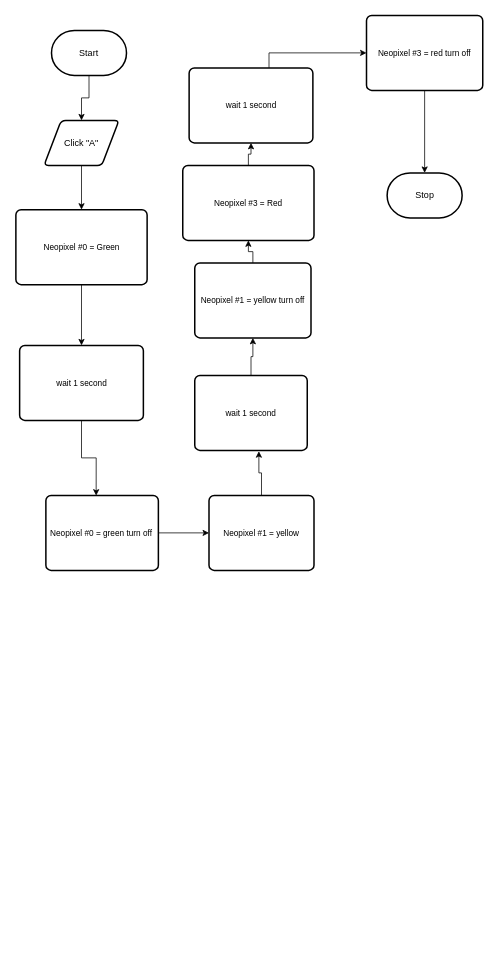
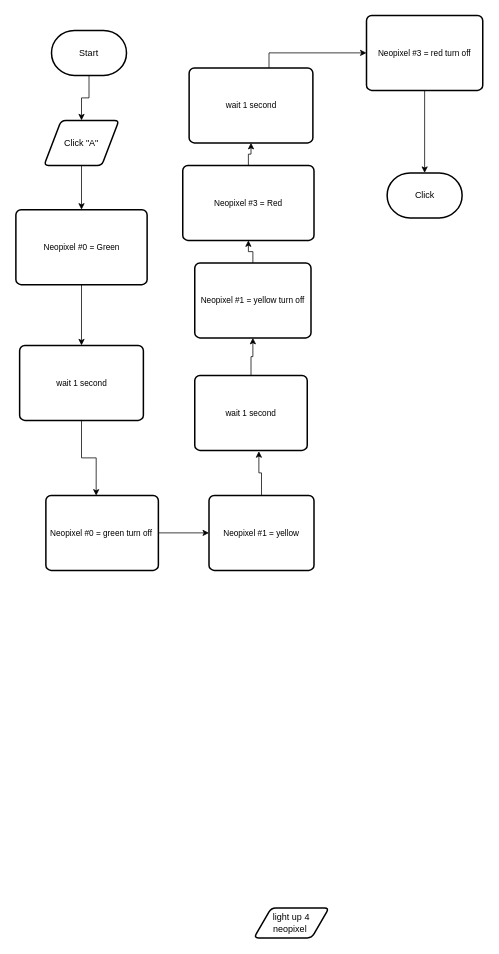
  <mxCell id="0" />
  <mxCell id="1" parent="0" />
+ <mxCell id="2" value="light up 4 neopixel&amp;nbsp;" style="shape=parallelogram;html=1;strokeWidth=2;perimeter=parallelogramPerimeter;whiteSpace=wrap;rounded=1;arcSize=12;size=0.23;" vertex="1" parent="1"><mxGeometry x="338" y="1210" width="100" height="40" as="geometry" /></mxCell>
  <mxCell id="3" style="edgeStyle=orthogonalEdgeStyle;rounded=0;html=1;endArrow=classic;endFill=1;" edge="1" parent="1" source="4" target="7"><mxGeometry relative="1" as="geometry" /></mxCell>
  <mxCell id="4" value="Start" style="strokeWidth=2;html=1;shape=mxgraph.flowchart.terminator;whiteSpace=wrap;" vertex="1" parent="1"><mxGeometry x="68" y="40" width="100" height="60" as="geometry" /></mxCell>
- <mxCell id="5" value="Stop" style="strokeWidth=2;html=1;shape=mxgraph.flowchart.terminator;whiteSpace=wrap;" vertex="1" parent="1"><mxGeometry x="515.5" y="230" width="100" height="60" as="geometry" /></mxCell>
+ <mxCell id="5" value="Click" style="strokeWidth=2;html=1;shape=mxgraph.flowchart.terminator;whiteSpace=wrap;" vertex="1" parent="1"><mxGeometry x="515.5" y="230" width="100" height="60" as="geometry" /></mxCell>
  <mxCell id="6" style="edgeStyle=orthogonalEdgeStyle;rounded=0;html=1;endArrow=classic;endFill=1;" edge="1" parent="1" source="7" target="9"><mxGeometry relative="1" as="geometry" /></mxCell>
  <mxCell id="7" value="Click &quot;A&quot;" style="shape=parallelogram;html=1;strokeWidth=2;perimeter=parallelogramPerimeter;whiteSpace=wrap;rounded=1;arcSize=12;size=0.23;" vertex="1" parent="1"><mxGeometry x="58" y="160" width="100" height="60" as="geometry" /></mxCell>
  <mxCell id="8" style="edgeStyle=orthogonalEdgeStyle;rounded=0;html=1;entryX=0.5;entryY=0;entryDx=0;entryDy=0;endArrow=classic;endFill=1;" edge="1" parent="1" source="9" target="11"><mxGeometry relative="1" as="geometry" /></mxCell>
  <mxCell id="9" value="Neopixel #0 = Green" style="rounded=1;whiteSpace=wrap;html=1;absoluteArcSize=1;arcSize=14;strokeWidth=2;fontFamily=Helvetica;fontSize=11;fontColor=default;" vertex="1" parent="1"><mxGeometry x="20.5" y="279" width="175" height="100" as="geometry" /></mxCell>
  <mxCell id="10" style="edgeStyle=orthogonalEdgeStyle;rounded=0;html=1;entryX=0.447;entryY=0.003;entryDx=0;entryDy=0;entryPerimeter=0;endArrow=classic;endFill=1;" edge="1" parent="1" source="11" target="13"><mxGeometry relative="1" as="geometry" /></mxCell>
  <mxCell id="11" value="wait 1 second" style="rounded=1;whiteSpace=wrap;html=1;absoluteArcSize=1;arcSize=14;strokeWidth=2;fontFamily=Helvetica;fontSize=11;fontColor=default;" vertex="1" parent="1"><mxGeometry x="25.5" y="460" width="165" height="100" as="geometry" /></mxCell>
  <mxCell id="12" style="edgeStyle=orthogonalEdgeStyle;rounded=0;html=1;entryX=0;entryY=0.5;entryDx=0;entryDy=0;endArrow=classic;endFill=1;" edge="1" parent="1" source="13" target="15"><mxGeometry relative="1" as="geometry" /></mxCell>
  <mxCell id="13" value="Neopixel #0 = green turn off&amp;nbsp;" style="rounded=1;whiteSpace=wrap;html=1;absoluteArcSize=1;arcSize=14;strokeWidth=2;fontFamily=Helvetica;fontSize=11;fontColor=default;" vertex="1" parent="1"><mxGeometry x="60.5" y="660" width="150" height="100" as="geometry" /></mxCell>
  <mxCell id="14" style="edgeStyle=orthogonalEdgeStyle;rounded=0;html=1;entryX=0.57;entryY=1.012;entryDx=0;entryDy=0;entryPerimeter=0;endArrow=classic;endFill=1;" edge="1" parent="1" source="15" target="17"><mxGeometry relative="1" as="geometry" /></mxCell>
  <mxCell id="15" value="Neopixel #1 = yellow" style="rounded=1;whiteSpace=wrap;html=1;absoluteArcSize=1;arcSize=14;strokeWidth=2;fontFamily=Helvetica;fontSize=11;fontColor=default;" vertex="1" parent="1"><mxGeometry x="278" y="660" width="140" height="100" as="geometry" /></mxCell>
  <mxCell id="16" style="edgeStyle=orthogonalEdgeStyle;rounded=0;html=1;entryX=0.5;entryY=1;entryDx=0;entryDy=0;endArrow=classic;endFill=1;" edge="1" parent="1" source="17" target="19"><mxGeometry relative="1" as="geometry" /></mxCell>
  <mxCell id="17" value="wait 1 second" style="rounded=1;whiteSpace=wrap;html=1;absoluteArcSize=1;arcSize=14;strokeWidth=2;fontFamily=Helvetica;fontSize=11;fontColor=default;" vertex="1" parent="1"><mxGeometry x="259" y="500" width="150" height="100" as="geometry" /></mxCell>
  <mxCell id="18" style="edgeStyle=orthogonalEdgeStyle;rounded=0;html=1;endArrow=classic;endFill=1;" edge="1" parent="1" source="19" target="21"><mxGeometry relative="1" as="geometry" /></mxCell>
  <mxCell id="19" value="Neopixel #1 = yellow turn off" style="rounded=1;whiteSpace=wrap;html=1;absoluteArcSize=1;arcSize=14;strokeWidth=2;fontFamily=Helvetica;fontSize=11;fontColor=default;" vertex="1" parent="1"><mxGeometry x="259" y="350" width="155" height="100" as="geometry" /></mxCell>
  <mxCell id="20" style="edgeStyle=orthogonalEdgeStyle;rounded=0;html=1;endArrow=classic;endFill=1;" edge="1" parent="1" source="21" target="23"><mxGeometry relative="1" as="geometry" /></mxCell>
  <mxCell id="21" value="Neopixel #3 = Red" style="rounded=1;whiteSpace=wrap;html=1;absoluteArcSize=1;arcSize=14;strokeWidth=2;fontFamily=Helvetica;fontSize=11;fontColor=default;" vertex="1" parent="1"><mxGeometry x="243" y="220" width="175" height="100" as="geometry" /></mxCell>
  <mxCell id="22" style="edgeStyle=orthogonalEdgeStyle;rounded=0;html=1;entryX=0;entryY=0.5;entryDx=0;entryDy=0;endArrow=classic;endFill=1;" edge="1" parent="1" source="23" target="25"><mxGeometry relative="1" as="geometry"><Array as="points"><mxPoint x="358" y="70" /></Array></mxGeometry></mxCell>
  <mxCell id="23" value="wait 1 second" style="rounded=1;whiteSpace=wrap;html=1;absoluteArcSize=1;arcSize=14;strokeWidth=2;fontFamily=Helvetica;fontSize=11;fontColor=default;" vertex="1" parent="1"><mxGeometry x="251.5" y="90" width="165" height="100" as="geometry" /></mxCell>
  <mxCell id="24" style="edgeStyle=orthogonalEdgeStyle;rounded=0;html=1;entryX=0.5;entryY=0;entryDx=0;entryDy=0;entryPerimeter=0;endArrow=classic;endFill=1;" edge="1" parent="1" source="25" target="5"><mxGeometry relative="1" as="geometry" /></mxCell>
  <mxCell id="25" value="Neopixel #3 = red turn off" style="rounded=1;whiteSpace=wrap;html=1;absoluteArcSize=1;arcSize=14;strokeWidth=2;fontFamily=Helvetica;fontSize=11;fontColor=default;" vertex="1" parent="1"><mxGeometry x="488" y="20" width="155" height="100" as="geometry" /></mxCell>
